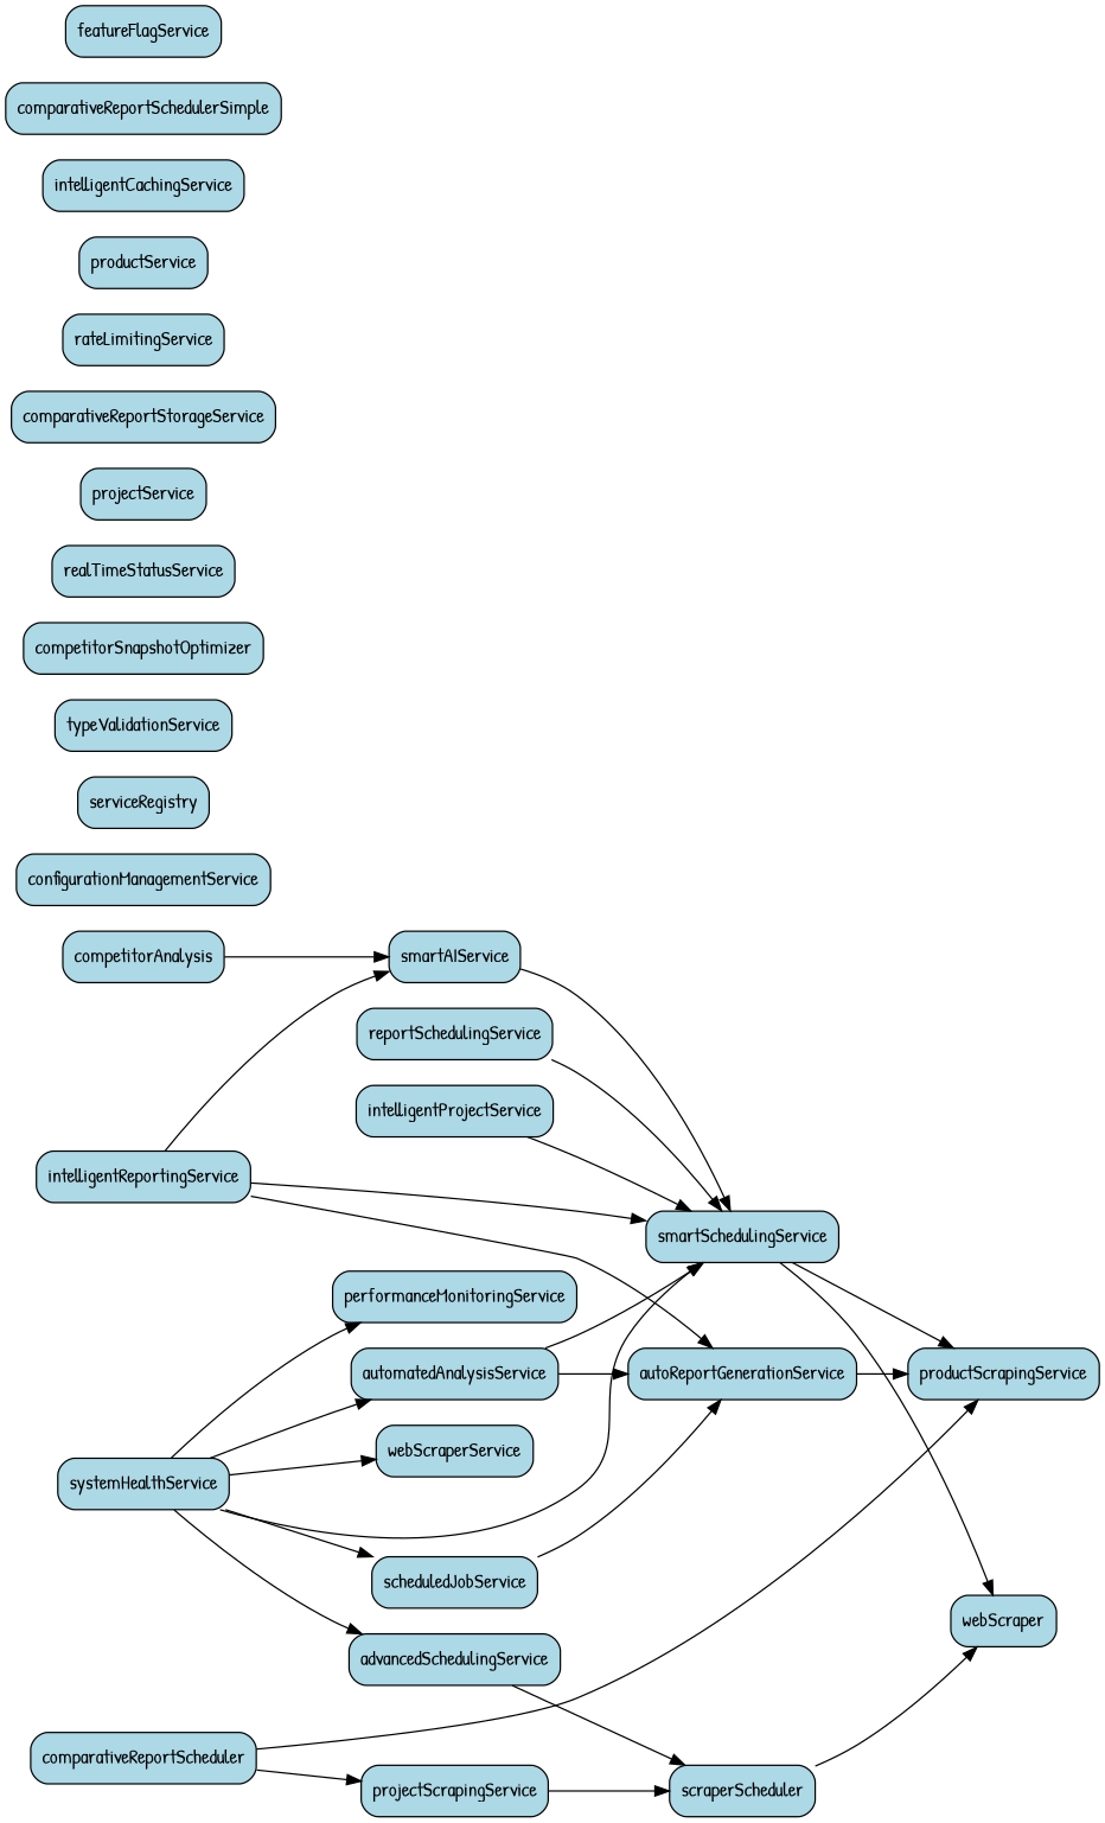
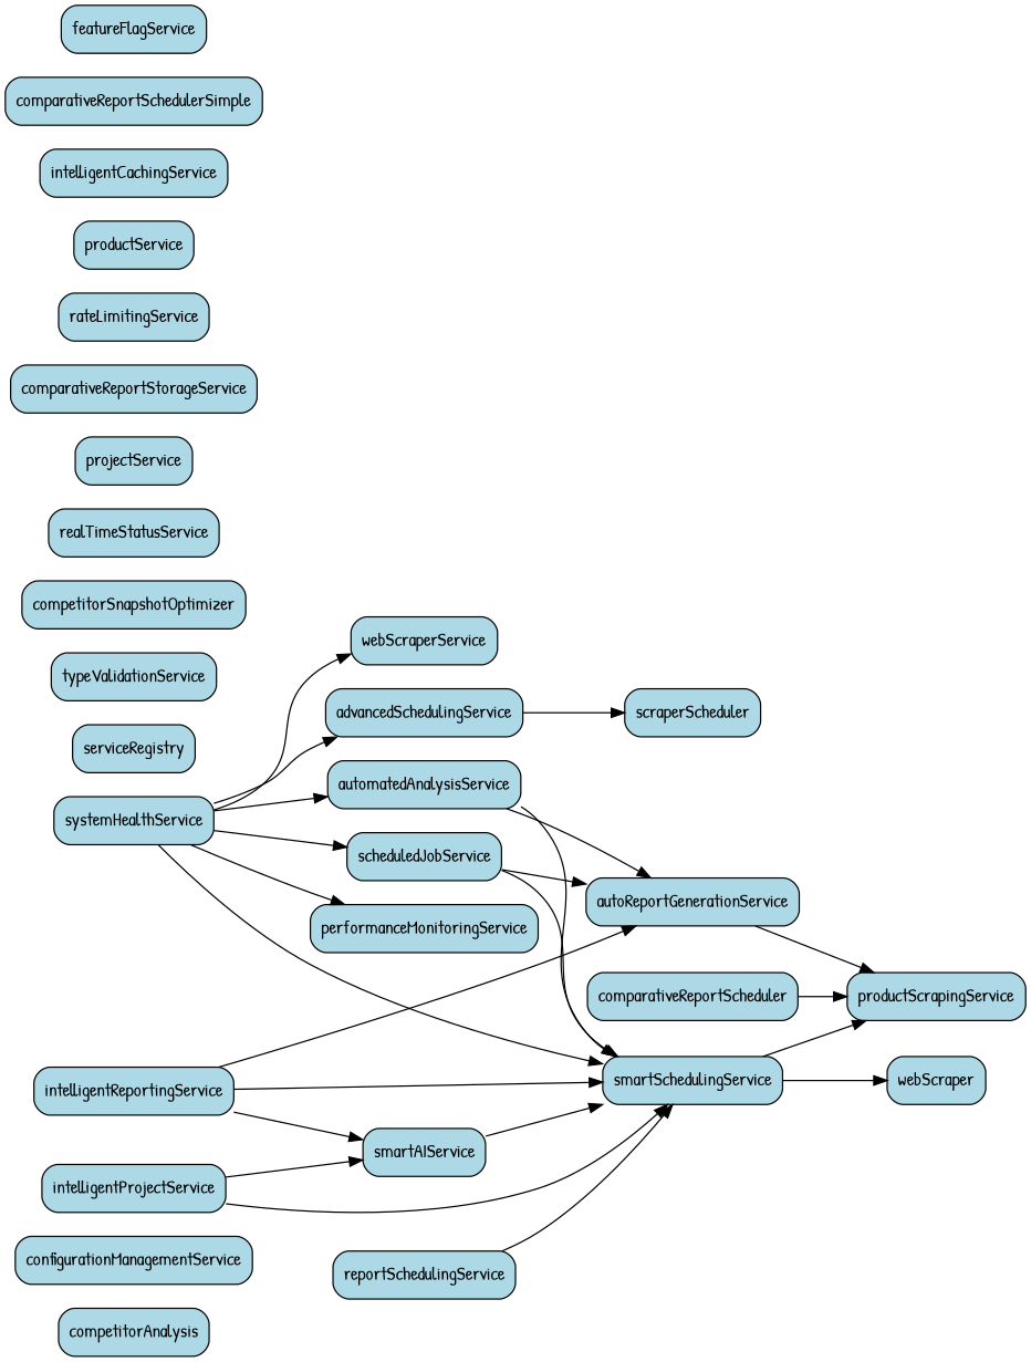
  digraph {
    fontname="Patrick Hand"
    rankdir=LR
    splines=true
    node [fillcolor=lightblue fontname="Patrick Hand" shape=box style="rounded,filled"]
    edge [fontname="Patrick Hand" fontsize=10]
    n1 [label=competitorAnalysis]
    n2 [label=configurationManagementService]
    n3 [label=scheduledJobService]
    n4 [label=smartSchedulingService]
    n5 [label=autoReportGenerationService]
    n6 [label=productScrapingService]
    n7 [label=webScraper]
    n8 [label=systemHealthService]
    n9 [label=advancedSchedulingService]
    n10 [label=automatedAnalysisService]
    n11 [label=performanceMonitoringService]
    n12 [label=webScraperService]
    n13 [label=reportSchedulingService]
    n14 [label=scraperScheduler]
    n15 [label=serviceRegistry]
    n16 [label=typeValidationService]
    n17 [label=intelligentProjectService]
    n18 [label=smartAIService]
    n19 [label=competitorSnapshotOptimizer]
    n20 [label=realTimeStatusService]
-   n21 [label=projectScrapingService]
    n22 [label=comparativeReportScheduler]
    n23 [label=projectService]
    n24 [label=comparativeReportStorageService]
    n25 [label=rateLimitingService]
    n26 [label=productService]
    n27 [label=intelligentCachingService]
    n28 [label=intelligentReportingService]
    n29 [label=comparativeReportSchedulerSimple]
    n30 [label=featureFlagService]
+   n3 -> n4
    n3 -> n5
    n4 -> n6
    n4 -> n7
    n5 -> n6
    n8 -> n3
    n8 -> n4
    n8 -> n9
    n8 -> n10
    n8 -> n11
    n8 -> n12
    n9 -> n14
    n10 -> n4
    n10 -> n5
    n13 -> n4
-   n14 -> n7
    n17 -> n4
-   n1 -> n18
+   n17 -> n18
    n18 -> n4
-   n21 -> n14
    n22 -> n6
-   n22 -> n21
    n28 -> n4
    n28 -> n5
    n28 -> n18
  }
